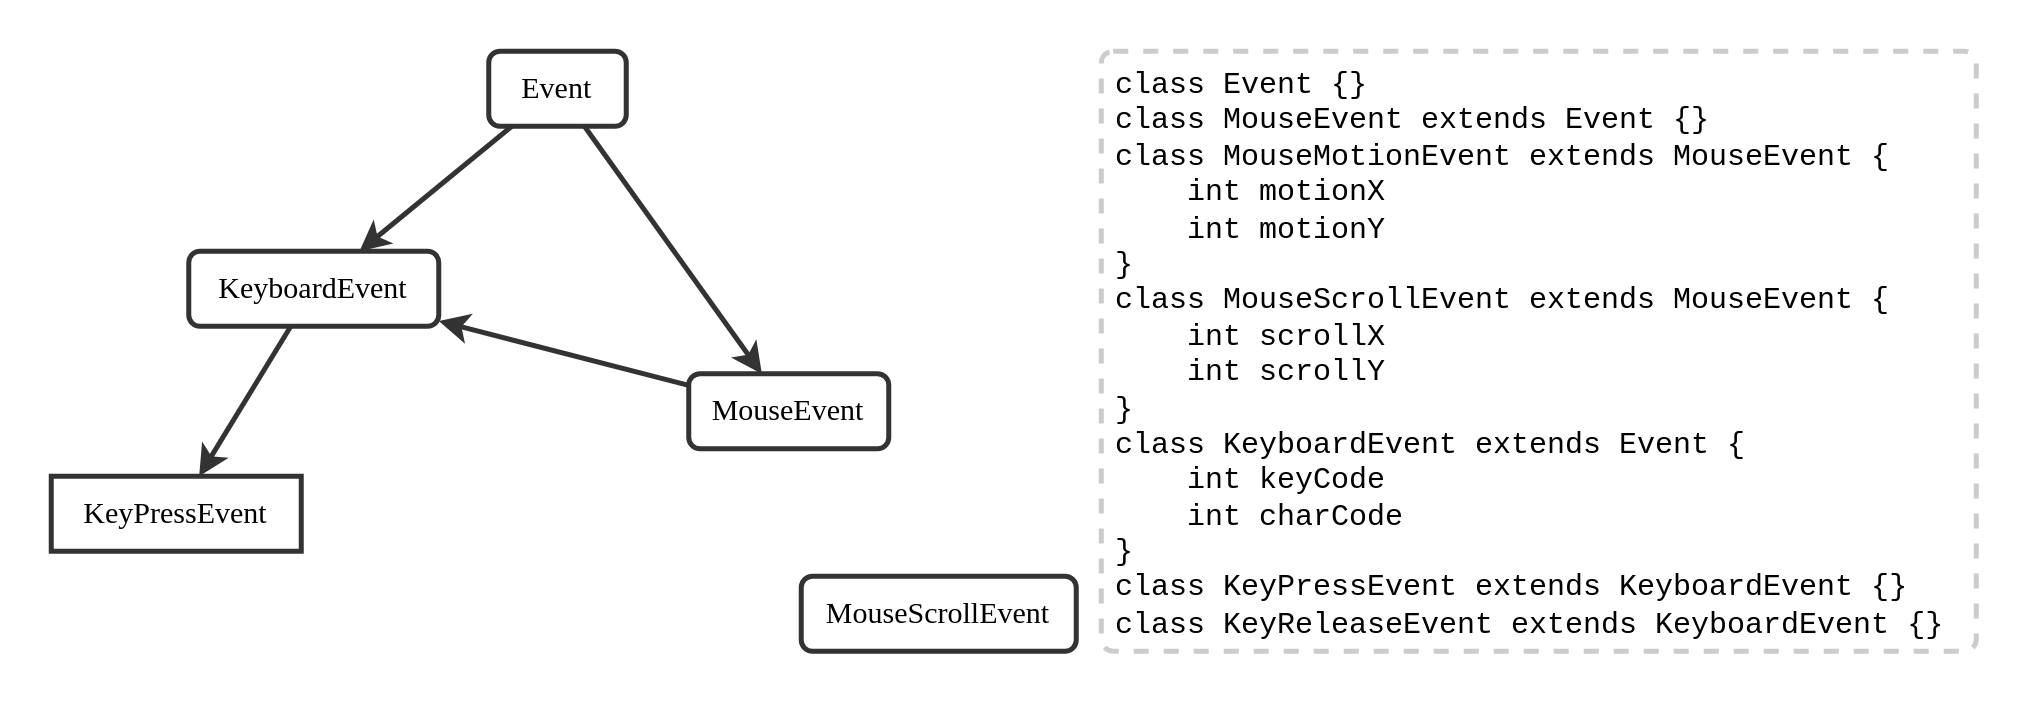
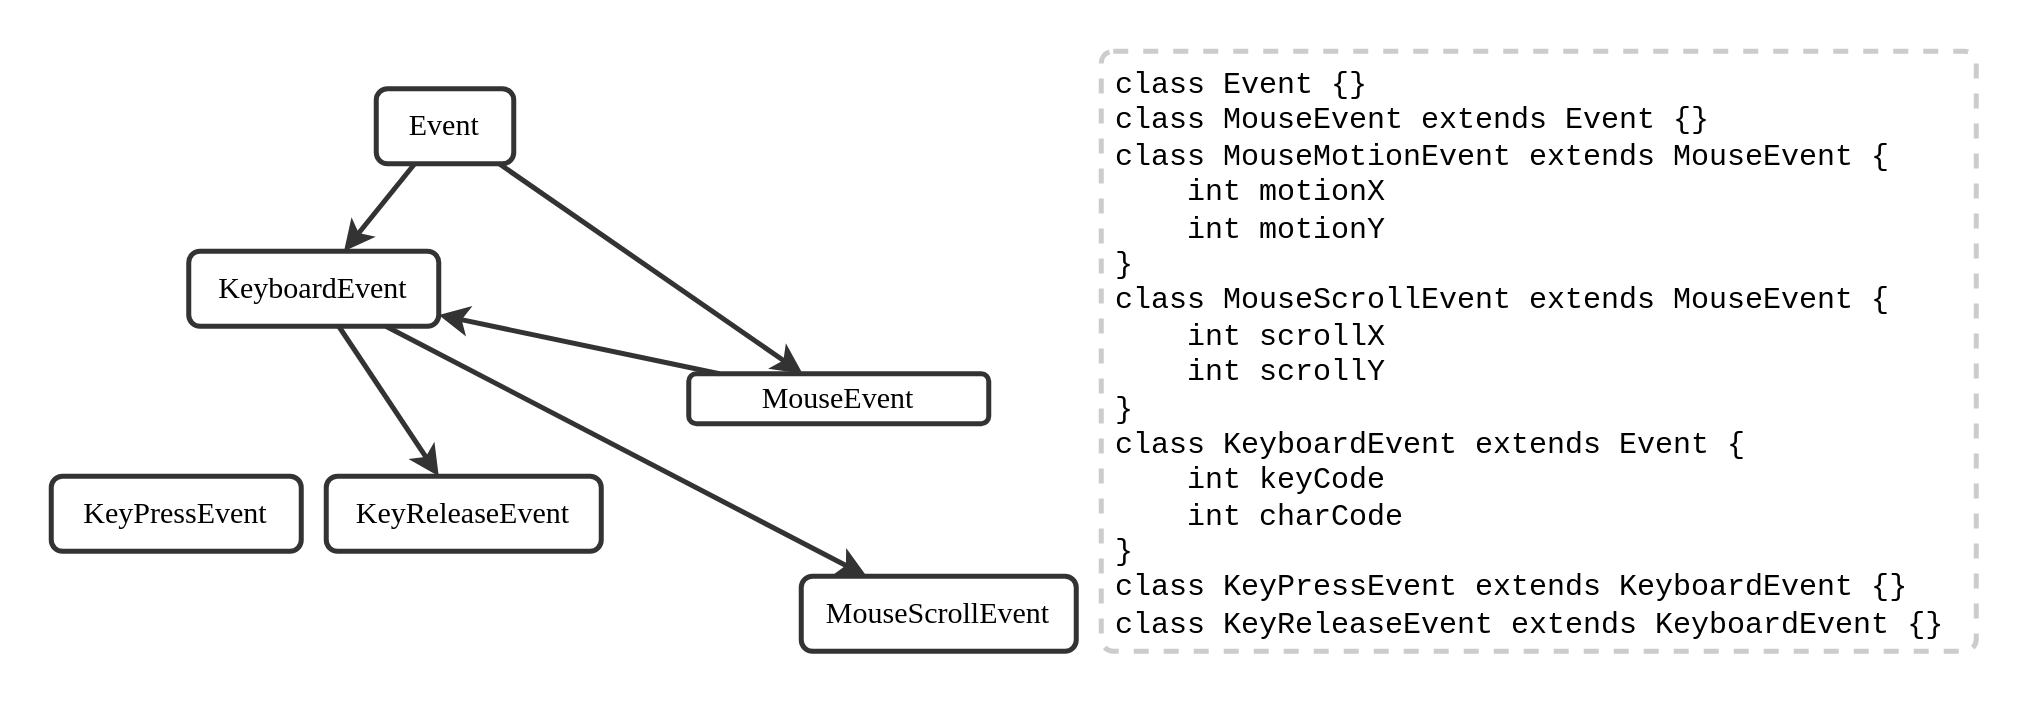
  <mxCell id="0" />
  <mxCell id="1" parent="0" />
- <mxCell id="2" value="Event" style="rounded=1;whiteSpace=wrap;html=1;fontFamily=Verdana;fillColor=#ffffff;strokeWidth=2;strokeColor=#333333;" vertex="1" parent="1"><mxGeometry x="195" y="20" width="55" height="30" as="geometry" /></mxCell>
+ <mxCell id="2" value="Event" style="rounded=1;whiteSpace=wrap;html=1;fontFamily=Verdana;fillColor=#ffffff;strokeWidth=2;strokeColor=#333333;" vertex="1" parent="1"><mxGeometry x="150" y="35" width="55" height="30" as="geometry" /></mxCell>
  <mxCell id="3" value="KeyboardEvent" style="rounded=1;whiteSpace=wrap;html=1;fontFamily=Verdana;fillColor=#ffffff;strokeWidth=2;strokeColor=#333333;" vertex="1" parent="1"><mxGeometry x="75" y="100" width="100" height="30" as="geometry" /></mxCell>
- <mxCell id="4" value="MouseEvent" style="rounded=1;whiteSpace=wrap;html=1;fontFamily=Verdana;fillColor=#ffffff;strokeWidth=2;strokeColor=#333333;" vertex="1" parent="1"><mxGeometry x="275" y="149" width="80" height="30" as="geometry" /></mxCell>
- <mxCell id="5" value="KeyPressEvent" style="whiteSpace=wrap;html=1;fontFamily=Verdana;fillColor=#ffffff;strokeWidth=2;strokeColor=#333333;rounded=0;" vertex="1" parent="1"><mxGeometry x="20" y="190" width="100" height="30" as="geometry" /></mxCell>
+ <mxCell id="4" value="MouseEvent" style="rounded=1;whiteSpace=wrap;html=1;fontFamily=Verdana;fillColor=#ffffff;strokeWidth=2;strokeColor=#333333;" vertex="1" parent="1"><mxGeometry x="275" y="149" width="120" height="20" as="geometry" /></mxCell>
+ <mxCell id="5" value="KeyPressEvent" style="rounded=1;whiteSpace=wrap;html=1;fontFamily=Verdana;fillColor=#ffffff;strokeWidth=2;strokeColor=#333333;" vertex="1" parent="1"><mxGeometry x="20" y="190" width="100" height="30" as="geometry" /></mxCell>
+ <mxCell id="6" value="KeyReleaseEvent" style="rounded=1;whiteSpace=wrap;html=1;fontFamily=Verdana;fillColor=#ffffff;strokeWidth=2;strokeColor=#333333;" vertex="1" parent="1"><mxGeometry x="130" y="190" width="110" height="30" as="geometry" /></mxCell>
  <mxCell id="7" value="MouseScrollEvent" style="rounded=1;whiteSpace=wrap;html=1;fontFamily=Verdana;fillColor=#ffffff;strokeWidth=2;strokeColor=#333333;" vertex="1" parent="1"><mxGeometry x="320" y="230" width="110" height="30" as="geometry" /></mxCell>
- <mxCell id="8" value="" style="endArrow=classic;html=1;fontFamily=Verdana;strokeWidth=2;strokeColor=#333333;" edge="1" parent="1" source="3" target="5"><mxGeometry width="50" height="50" relative="1" as="geometry"><mxPoint x="20" y="288.5" as="sourcePoint" /><mxPoint x="70" y="238.5" as="targetPoint" /></mxGeometry></mxCell>
+ <mxCell id="8" value="" style="endArrow=classic;html=1;fontFamily=Verdana;strokeWidth=2;strokeColor=#333333;" edge="1" parent="1" source="3" target="7"><mxGeometry width="50" height="50" relative="1" as="geometry"><mxPoint x="20" y="288.5" as="sourcePoint" /><mxPoint x="70" y="238.5" as="targetPoint" /></mxGeometry></mxCell>
+ <mxCell id="9" value="" style="endArrow=classic;html=1;fontFamily=Verdana;strokeWidth=2;strokeColor=#333333;" edge="1" parent="1" source="3" target="6"><mxGeometry width="50" height="50" relative="1" as="geometry"><mxPoint x="20" y="288.5" as="sourcePoint" /><mxPoint x="70" y="238.5" as="targetPoint" /></mxGeometry></mxCell>
  <mxCell id="10" value="" style="endArrow=classic;html=1;fontFamily=Verdana;strokeWidth=2;strokeColor=#333333;" edge="1" parent="1" source="4" target="3"><mxGeometry width="50" height="50" relative="1" as="geometry"><mxPoint x="-40" y="330" as="sourcePoint" /><mxPoint x="10" y="280" as="targetPoint" /></mxGeometry></mxCell>
  <mxCell id="11" value="" style="endArrow=classic;html=1;fontFamily=Verdana;strokeWidth=2;strokeColor=#333333;" edge="1" parent="1" source="2" target="4"><mxGeometry width="50" height="50" relative="1" as="geometry"><mxPoint x="-40" y="290" as="sourcePoint" /><mxPoint x="10" y="240" as="targetPoint" /></mxGeometry></mxCell>
  <mxCell id="12" value="" style="endArrow=classic;html=1;fontFamily=Verdana;strokeWidth=2;strokeColor=#333333;" edge="1" parent="1" source="2" target="3"><mxGeometry width="50" height="50" relative="1" as="geometry"><mxPoint x="-40" y="290" as="sourcePoint" /><mxPoint x="10" y="240" as="targetPoint" /></mxGeometry></mxCell>
  <mxCell id="13" value="class Event {}&lt;br&gt;class MouseEvent extends Event {}&lt;br&gt;class MouseMotionEvent extends MouseEvent {&lt;br&gt;&amp;nbsp; &amp;nbsp; int motionX&lt;br&gt;&amp;nbsp; &amp;nbsp; int motionY&lt;br&gt;}&lt;br&gt;class MouseScrollEvent extends MouseEvent {&lt;br&gt;&amp;nbsp; &amp;nbsp; int scrollX&lt;br&gt;&amp;nbsp; &amp;nbsp; int scrollY&lt;br&gt;}&lt;br&gt;class KeyboardEvent extends Event {&lt;br&gt;&amp;nbsp; &amp;nbsp; int keyCode&lt;br&gt;&amp;nbsp; &amp;nbsp; int charCode&lt;br&gt;}&lt;br&gt;class KeyPressEvent extends KeyboardEvent {}&lt;br&gt;class KeyReleaseEvent extends KeyboardEvent {}&lt;br&gt;" style="text;html=1;strokeColor=#CCCCCC;fillColor=none;align=left;verticalAlign=top;whiteSpace=wrap;rounded=1;fontFamily=courier;spacingLeft=4;strokeWidth=2;dashed=1;arcSize=2;" vertex="1" parent="1"><mxGeometry x="440" y="20" width="350" height="240" as="geometry" /></mxCell>
